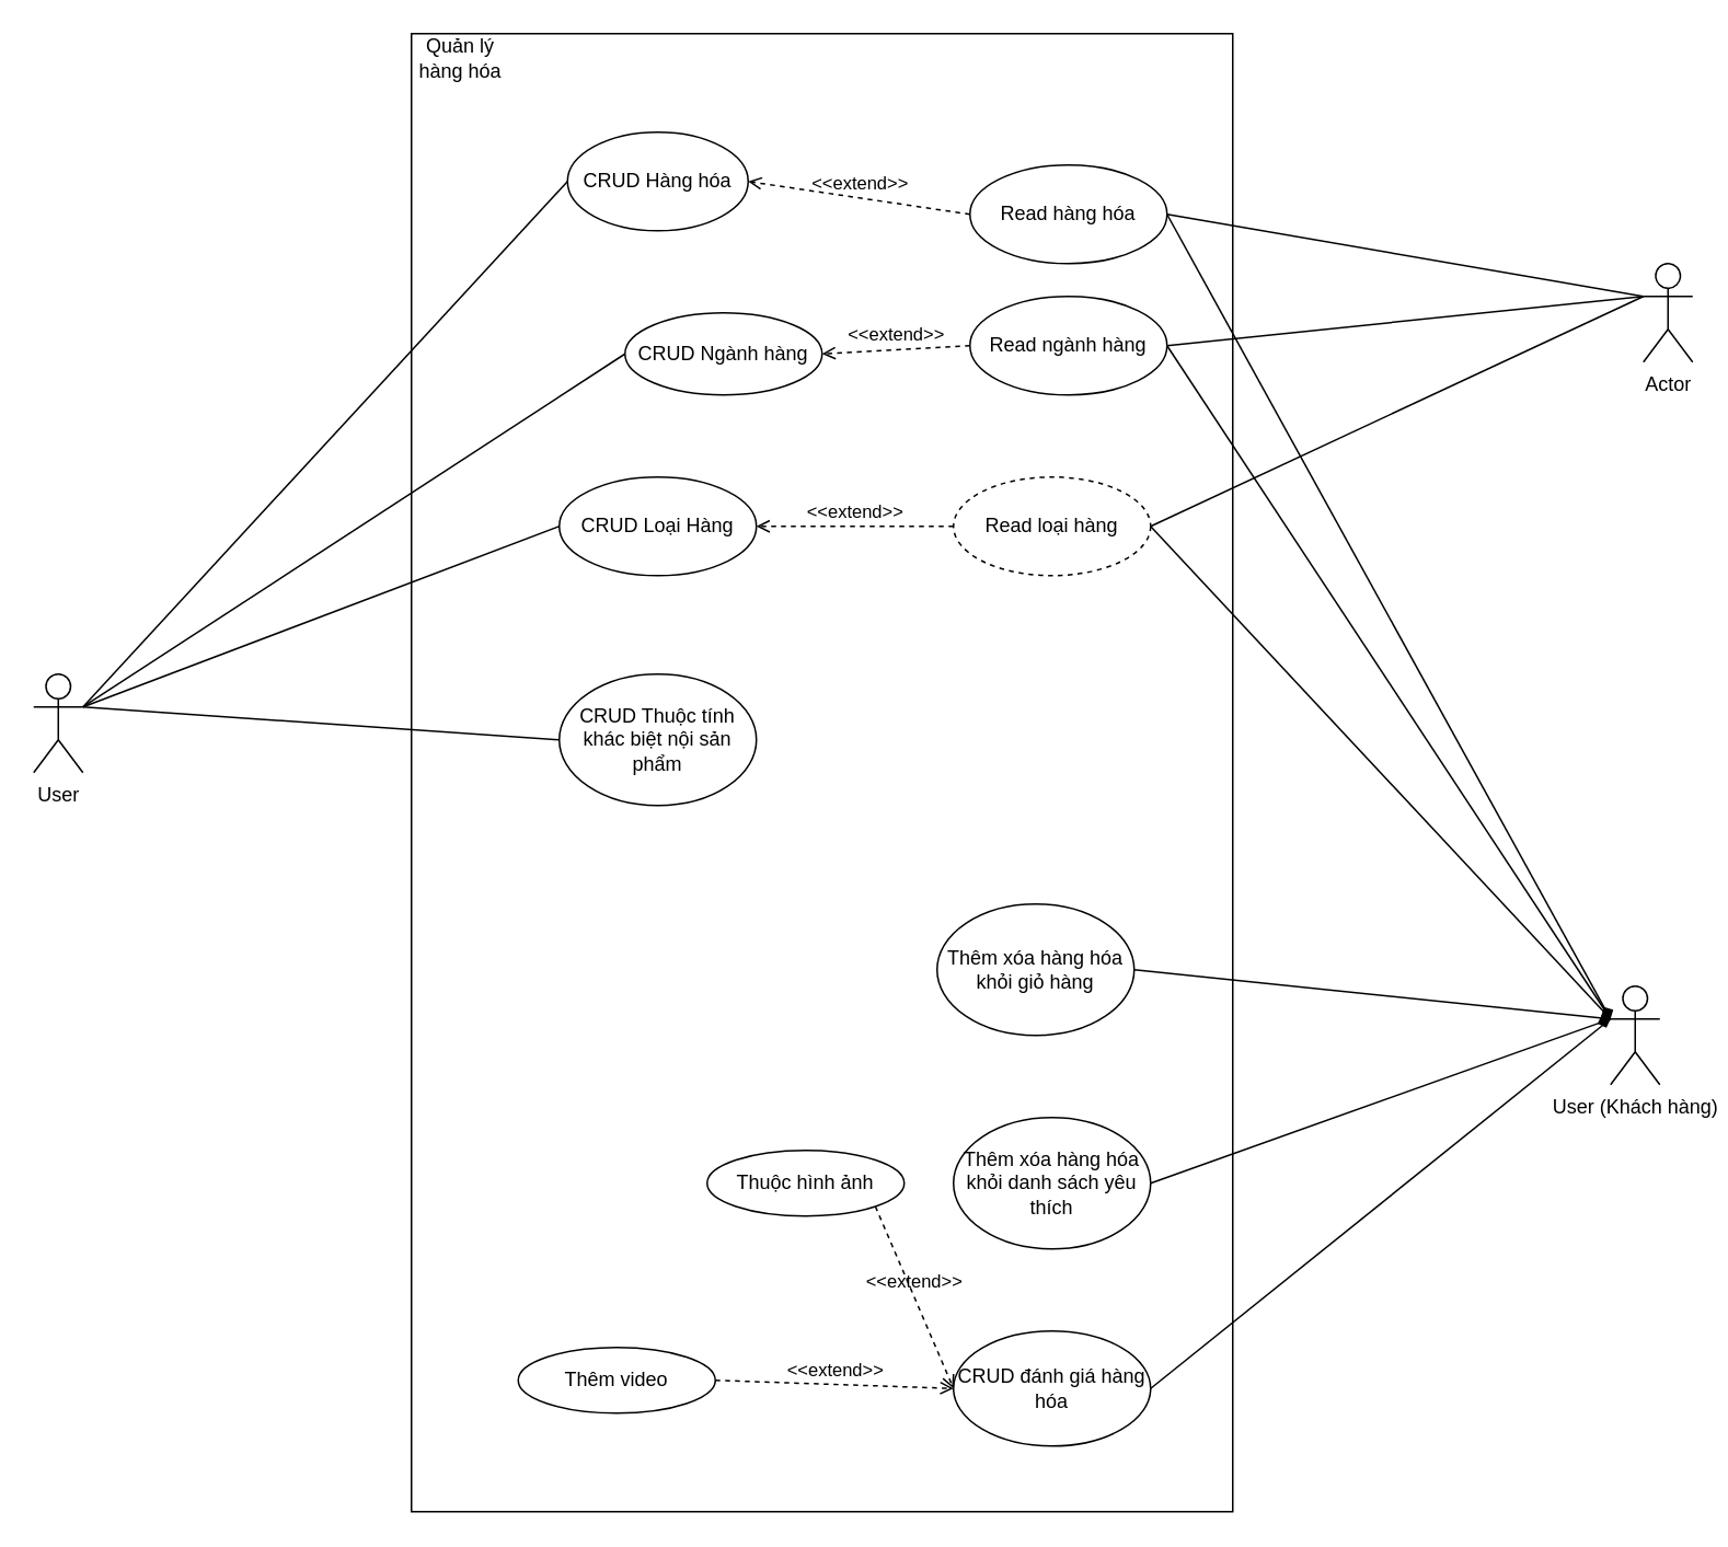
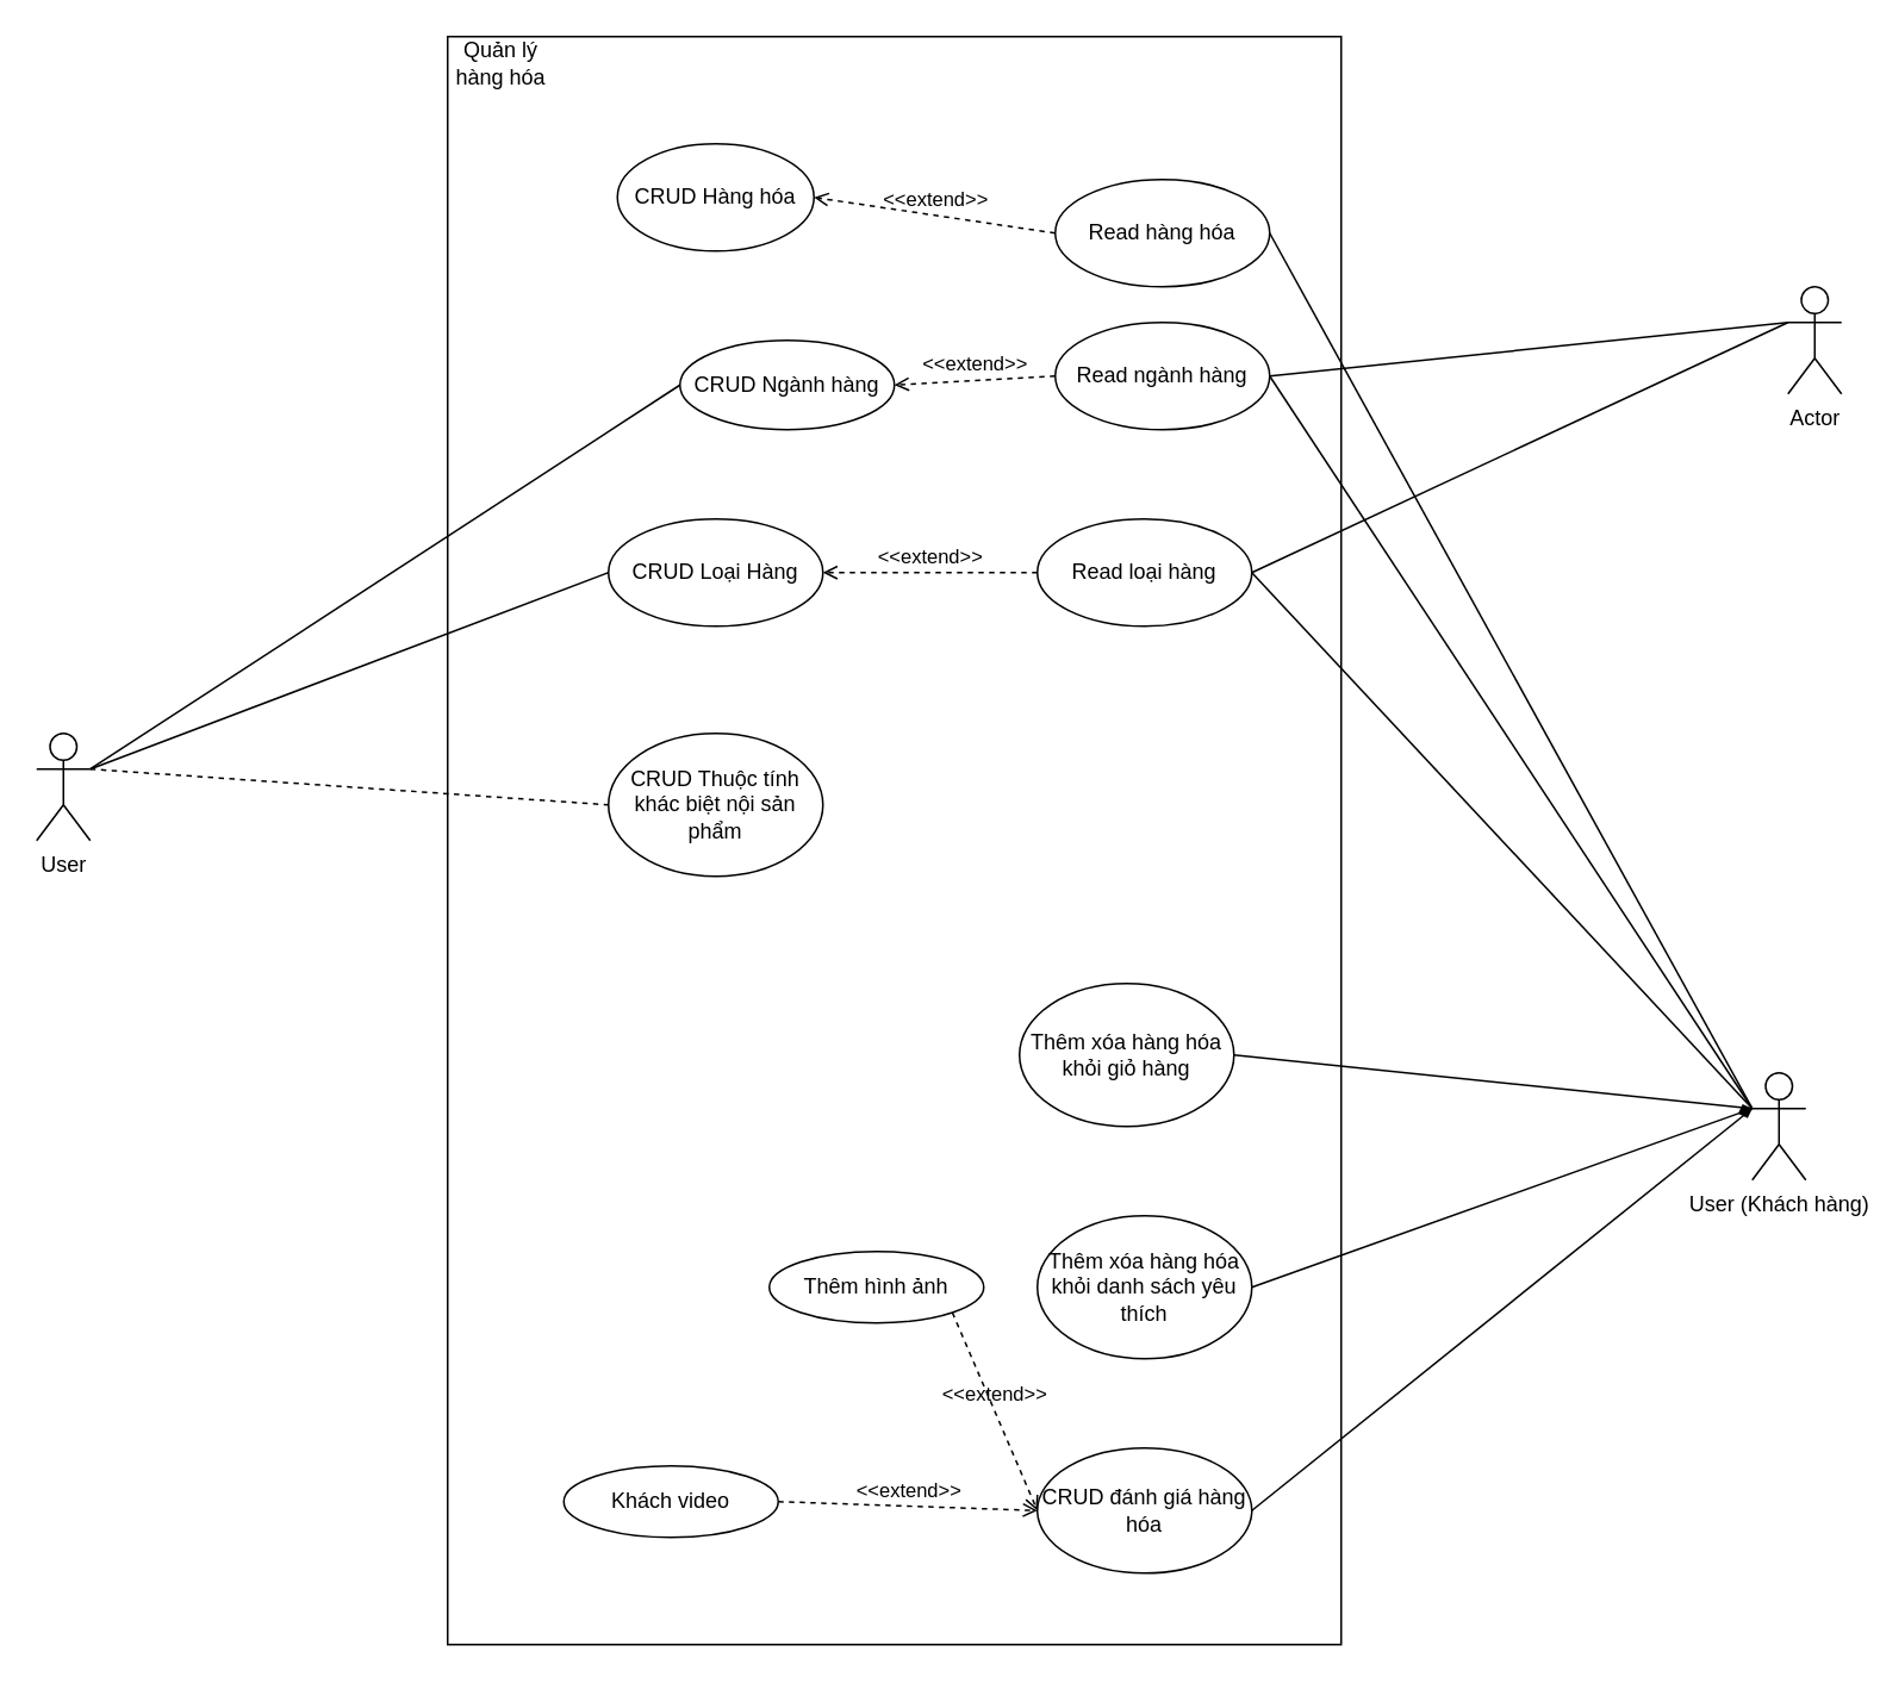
  <mxCell id="0" />
  <mxCell id="1" parent="0" />
  <mxCell id="2" value="User" style="shape=umlActor;verticalLabelPosition=bottom;verticalAlign=top;html=1;outlineConnect=0;" parent="1" vertex="1"><mxGeometry x="20" y="410" width="30" height="60" as="geometry" /></mxCell>
  <mxCell id="3" value="" style="rounded=0;whiteSpace=wrap;html=1;" parent="1" vertex="1"><mxGeometry x="250" y="20" width="500" height="900" as="geometry" /></mxCell>
  <mxCell id="4" value="CRUD Hàng hóa" style="ellipse;whiteSpace=wrap;html=1;" parent="1" vertex="1"><mxGeometry x="345" y="80" width="110" height="60" as="geometry" /></mxCell>
  <mxCell id="5" value="CRUD Ngành hàng" style="ellipse;whiteSpace=wrap;html=1;" parent="1" vertex="1"><mxGeometry x="380" y="190" width="120" height="50" as="geometry" /></mxCell>
  <mxCell id="6" value="CRUD Loại Hàng" style="ellipse;whiteSpace=wrap;html=1;" parent="1" vertex="1"><mxGeometry x="340" y="290" width="120" height="60" as="geometry" /></mxCell>
  <mxCell id="7" value="CRUD Thuộc tính khác biệt nội sản phẩm" style="ellipse;whiteSpace=wrap;html=1;" parent="1" vertex="1"><mxGeometry x="340" y="410" width="120" height="80" as="geometry" /></mxCell>
  <mxCell id="8" value="Thêm xóa hàng hóa khỏi giỏ hàng" style="ellipse;whiteSpace=wrap;html=1;" parent="1" vertex="1"><mxGeometry x="570" y="550" width="120" height="80" as="geometry" /></mxCell>
  <mxCell id="9" value="Thêm xóa hàng hóa khỏi danh sách yêu thích" style="ellipse;whiteSpace=wrap;html=1;" parent="1" vertex="1"><mxGeometry x="580" y="680" width="120" height="80" as="geometry" /></mxCell>
  <mxCell id="10" value="CRUD đánh giá hàng hóa" style="ellipse;whiteSpace=wrap;html=1;" parent="1" vertex="1"><mxGeometry x="580" y="810" width="120" height="70" as="geometry" /></mxCell>
  <mxCell id="11" value="User (Khách hàng)" style="shape=umlActor;verticalLabelPosition=bottom;verticalAlign=top;html=1;outlineConnect=0;" parent="1" vertex="1"><mxGeometry x="980" y="600" width="30" height="60" as="geometry" /></mxCell>
  <mxCell id="12" value="" style="endArrow=none;html=1;rounded=0;entryX=0;entryY=0.333;entryDx=0;entryDy=0;entryPerimeter=0;exitX=1;exitY=0.5;exitDx=0;exitDy=0;" parent="1" source="8" target="11" edge="1"><mxGeometry width="50" height="50" relative="1" as="geometry"><mxPoint x="690" y="620" as="sourcePoint" /><mxPoint x="740" y="570" as="targetPoint" /></mxGeometry></mxCell>
  <mxCell id="13" value="" style="endArrow=diamond;html=1;rounded=0;entryX=0;entryY=0.333;entryDx=0;entryDy=0;exitX=1;exitY=0.5;exitDx=0;exitDy=0;entryPerimeter=0;" parent="1" source="9" target="11" edge="1"><mxGeometry width="50" height="50" relative="1" as="geometry"><mxPoint x="330" y="330" as="sourcePoint" /><mxPoint x="595" y="540" as="targetPoint" /></mxGeometry></mxCell>
  <mxCell id="14" value="" style="endArrow=none;html=1;rounded=0;entryX=1;entryY=0.5;entryDx=0;entryDy=0;exitX=0;exitY=0.333;exitDx=0;exitDy=0;exitPerimeter=0;" parent="1" source="11" target="10" edge="1"><mxGeometry width="50" height="50" relative="1" as="geometry"><mxPoint x="340" y="340" as="sourcePoint" /><mxPoint x="605" y="550" as="targetPoint" /></mxGeometry></mxCell>
- <mxCell id="15" value="" style="endArrow=none;html=1;rounded=0;exitX=1;exitY=0.333;exitDx=0;exitDy=0;exitPerimeter=0;entryX=0;entryY=0.5;entryDx=0;entryDy=0;" parent="1" source="2" target="4" edge="1"><mxGeometry width="50" height="50" relative="1" as="geometry"><mxPoint x="290" y="450" as="sourcePoint" /><mxPoint x="340" y="400" as="targetPoint" /></mxGeometry></mxCell>
  <mxCell id="16" value="" style="endArrow=none;html=1;rounded=0;exitX=1;exitY=0.333;exitDx=0;exitDy=0;exitPerimeter=0;entryX=0;entryY=0.5;entryDx=0;entryDy=0;" parent="1" source="2" target="5" edge="1"><mxGeometry width="50" height="50" relative="1" as="geometry"><mxPoint x="30" y="290" as="sourcePoint" /><mxPoint x="330" y="90" as="targetPoint" /></mxGeometry></mxCell>
  <mxCell id="17" value="" style="endArrow=none;html=1;rounded=0;exitX=1;exitY=0.333;exitDx=0;exitDy=0;exitPerimeter=0;entryX=0;entryY=0.5;entryDx=0;entryDy=0;" parent="1" source="2" target="6" edge="1"><mxGeometry width="50" height="50" relative="1" as="geometry"><mxPoint x="40" y="300" as="sourcePoint" /><mxPoint x="340" y="100" as="targetPoint" /></mxGeometry></mxCell>
- <mxCell id="18" value="" style="endArrow=none;html=1;rounded=0;exitX=1;exitY=0.333;exitDx=0;exitDy=0;exitPerimeter=0;entryX=0;entryY=0.5;entryDx=0;entryDy=0;" parent="1" source="2" target="7" edge="1"><mxGeometry width="50" height="50" relative="1" as="geometry"><mxPoint x="50" y="310" as="sourcePoint" /><mxPoint x="350" y="110" as="targetPoint" /></mxGeometry></mxCell>
+ <mxCell id="18" value="" style="endArrow=none;html=1;rounded=0;exitX=1;exitY=0.333;exitDx=0;exitDy=0;exitPerimeter=0;entryX=0;entryY=0.5;entryDx=0;entryDy=0;dashed=1;" parent="1" source="2" target="7" edge="1"><mxGeometry width="50" height="50" relative="1" as="geometry"><mxPoint x="50" y="310" as="sourcePoint" /><mxPoint x="350" y="110" as="targetPoint" /></mxGeometry></mxCell>
  <mxCell id="19" value="Quản lý hàng hóa" style="text;html=1;strokeColor=none;fillColor=none;align=center;verticalAlign=middle;whiteSpace=wrap;rounded=0;" parent="1" vertex="1"><mxGeometry x="250" y="20" width="60" height="30" as="geometry" /></mxCell>
- <mxCell id="20" value="Thuộc hình ảnh" style="ellipse;whiteSpace=wrap;html=1;" parent="1" vertex="1"><mxGeometry x="430" y="700" width="120" height="40" as="geometry" /></mxCell>
- <mxCell id="21" value="Thêm video" style="ellipse;whiteSpace=wrap;html=1;" parent="1" vertex="1"><mxGeometry x="315" y="820" width="120" height="40" as="geometry" /></mxCell>
+ <mxCell id="20" value="Thêm hình ảnh" style="ellipse;whiteSpace=wrap;html=1;" parent="1" vertex="1"><mxGeometry x="430" y="700" width="120" height="40" as="geometry" /></mxCell>
+ <mxCell id="21" value="Khách video" style="ellipse;whiteSpace=wrap;html=1;" parent="1" vertex="1"><mxGeometry x="315" y="820" width="120" height="40" as="geometry" /></mxCell>
  <mxCell id="22" value="&amp;lt;&amp;lt;extend&amp;gt;&amp;gt;" style="html=1;verticalAlign=bottom;labelBackgroundColor=none;endArrow=open;endFill=0;dashed=1;rounded=0;entryX=0;entryY=0.5;entryDx=0;entryDy=0;exitX=1;exitY=1;exitDx=0;exitDy=0;" parent="1" source="20" target="10" edge="1"><mxGeometry width="160" relative="1" as="geometry"><mxPoint x="520" y="720" as="sourcePoint" /><mxPoint x="680" y="720" as="targetPoint" /></mxGeometry></mxCell>
  <mxCell id="23" value="&amp;lt;&amp;lt;extend&amp;gt;&amp;gt;" style="html=1;verticalAlign=bottom;labelBackgroundColor=none;endArrow=open;endFill=0;dashed=1;rounded=0;entryX=0;entryY=0.5;entryDx=0;entryDy=0;exitX=1;exitY=0.5;exitDx=0;exitDy=0;" parent="1" source="21" target="10" edge="1"><mxGeometry width="160" relative="1" as="geometry"><mxPoint x="591.68" y="857.66" as="sourcePoint" /><mxPoint x="542.426" y="744.142" as="targetPoint" /></mxGeometry></mxCell>
  <mxCell id="24" value="&amp;lt;&amp;lt;extend&amp;gt;&amp;gt;" style="html=1;verticalAlign=bottom;labelBackgroundColor=none;endArrow=open;endFill=0;dashed=1;rounded=0;exitX=0;exitY=0.5;exitDx=0;exitDy=0;entryX=1;entryY=0.5;entryDx=0;entryDy=0;" parent="1" source="25" target="4" edge="1"><mxGeometry width="160" relative="1" as="geometry"><mxPoint x="410" y="290" as="sourcePoint" /><mxPoint x="570" y="290" as="targetPoint" /></mxGeometry></mxCell>
  <mxCell id="25" value="Read hàng hóa" style="ellipse;whiteSpace=wrap;html=1;" parent="1" vertex="1"><mxGeometry x="590" y="100" width="120" height="60" as="geometry" /></mxCell>
  <mxCell id="26" value="Read ngành hàng" style="ellipse;whiteSpace=wrap;html=1;" parent="1" vertex="1"><mxGeometry x="590" y="180" width="120" height="60" as="geometry" /></mxCell>
- <mxCell id="27" value="Read loại hàng" style="ellipse;whiteSpace=wrap;html=1;dashed=1;" parent="1" vertex="1"><mxGeometry x="580" y="290" width="120" height="60" as="geometry" /></mxCell>
+ <mxCell id="27" value="Read loại hàng" style="ellipse;whiteSpace=wrap;html=1;" parent="1" vertex="1"><mxGeometry x="580" y="290" width="120" height="60" as="geometry" /></mxCell>
  <mxCell id="28" value="&amp;lt;&amp;lt;extend&amp;gt;&amp;gt;" style="html=1;verticalAlign=bottom;labelBackgroundColor=none;endArrow=open;endFill=0;dashed=1;rounded=0;exitX=0;exitY=0.5;exitDx=0;exitDy=0;entryX=1;entryY=0.5;entryDx=0;entryDy=0;" parent="1" source="26" target="5" edge="1"><mxGeometry width="160" relative="1" as="geometry"><mxPoint x="465" y="120" as="sourcePoint" /><mxPoint x="601.224" y="133.972" as="targetPoint" /></mxGeometry></mxCell>
  <mxCell id="29" value="&amp;lt;&amp;lt;extend&amp;gt;&amp;gt;" style="html=1;verticalAlign=bottom;labelBackgroundColor=none;endArrow=open;endFill=0;dashed=1;rounded=0;entryX=1;entryY=0.5;entryDx=0;entryDy=0;exitX=0;exitY=0.5;exitDx=0;exitDy=0;" parent="1" source="27" target="6" edge="1"><mxGeometry width="160" relative="1" as="geometry"><mxPoint x="510" y="225" as="sourcePoint" /><mxPoint x="600" y="220" as="targetPoint" /></mxGeometry></mxCell>
  <mxCell id="30" value="" style="endArrow=none;html=1;rounded=0;exitX=1;exitY=0.5;exitDx=0;exitDy=0;entryX=0;entryY=0.333;entryDx=0;entryDy=0;entryPerimeter=0;" parent="1" source="27" target="11" edge="1"><mxGeometry width="50" height="50" relative="1" as="geometry"><mxPoint x="700" y="600" as="sourcePoint" /><mxPoint x="940" y="700" as="targetPoint" /></mxGeometry></mxCell>
  <mxCell id="31" value="" style="endArrow=none;html=1;rounded=0;exitX=1;exitY=0.5;exitDx=0;exitDy=0;entryX=0;entryY=0.333;entryDx=0;entryDy=0;entryPerimeter=0;" parent="1" source="26" target="11" edge="1"><mxGeometry width="50" height="50" relative="1" as="geometry"><mxPoint x="710" y="330" as="sourcePoint" /><mxPoint x="950" y="730" as="targetPoint" /></mxGeometry></mxCell>
- <mxCell id="32" value="" style="endArrow=diamond;html=1;rounded=0;exitX=1;exitY=0.5;exitDx=0;exitDy=0;entryX=0;entryY=0.333;entryDx=0;entryDy=0;entryPerimeter=0;" parent="1" source="25" target="11" edge="1"><mxGeometry width="50" height="50" relative="1" as="geometry"><mxPoint x="720" y="220" as="sourcePoint" /><mxPoint x="960" y="740" as="targetPoint" /></mxGeometry></mxCell>
+ <mxCell id="32" value="" style="endArrow=none;html=1;rounded=0;exitX=1;exitY=0.5;exitDx=0;exitDy=0;entryX=0;entryY=0.333;entryDx=0;entryDy=0;entryPerimeter=0;" parent="1" source="25" target="11" edge="1"><mxGeometry width="50" height="50" relative="1" as="geometry"><mxPoint x="720" y="220" as="sourcePoint" /><mxPoint x="960" y="740" as="targetPoint" /></mxGeometry></mxCell>
  <mxCell id="33" value="Actor" style="shape=umlActor;verticalLabelPosition=bottom;verticalAlign=top;html=1;outlineConnect=0;" parent="1" vertex="1"><mxGeometry x="1000" y="160" width="30" height="60" as="geometry" /></mxCell>
- <mxCell id="34" value="" style="endArrow=none;html=1;rounded=0;exitX=1;exitY=0.5;exitDx=0;exitDy=0;entryX=0;entryY=0.333;entryDx=0;entryDy=0;entryPerimeter=0;" parent="1" source="25" target="33" edge="1"><mxGeometry width="50" height="50" relative="1" as="geometry"><mxPoint x="720" y="140" as="sourcePoint" /><mxPoint x="990" y="630" as="targetPoint" /></mxGeometry></mxCell>
  <mxCell id="35" value="" style="endArrow=none;html=1;rounded=0;exitX=1;exitY=0.5;exitDx=0;exitDy=0;entryX=0;entryY=0.333;entryDx=0;entryDy=0;entryPerimeter=0;" parent="1" source="26" target="33" edge="1"><mxGeometry width="50" height="50" relative="1" as="geometry"><mxPoint x="720" y="140" as="sourcePoint" /><mxPoint x="1010" y="190" as="targetPoint" /></mxGeometry></mxCell>
  <mxCell id="36" value="" style="endArrow=none;html=1;rounded=0;exitX=1;exitY=0.5;exitDx=0;exitDy=0;entryX=0;entryY=0.333;entryDx=0;entryDy=0;entryPerimeter=0;" parent="1" source="27" target="33" edge="1"><mxGeometry width="50" height="50" relative="1" as="geometry"><mxPoint x="720" y="220" as="sourcePoint" /><mxPoint x="1010" y="190" as="targetPoint" /></mxGeometry></mxCell>
